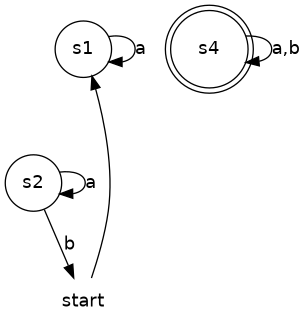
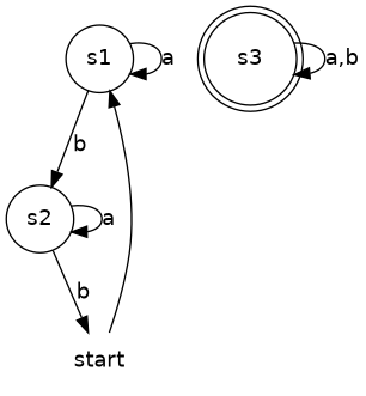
  digraph {
    fontname="DejaVu Sans"
    node [fontname="DejaVu Sans" shape=circle]
    edge [fontname="DejaVu Sans"]
    s1
    s2
    start [shape=none]
-   s3 [shape=doublecircle label=s4]
+   s3 [shape=doublecircle]
    s1 -> s1 [label=a]
+   s1 -> s2 [label=b]
    s2 -> s2 [label=a]
    s2 -> start [label=b]
    start -> s1
    s3 -> s3 [label="a,b"]
  }
